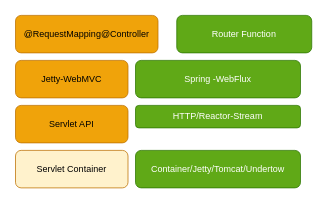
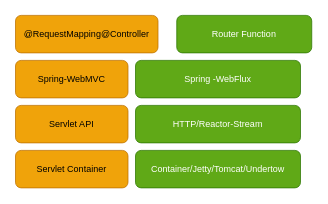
  <mxCell id="0" />
  <mxCell id="1" parent="0" />
  <mxCell id="2" value="@RequestMapping@Controller" style="rounded=1;whiteSpace=wrap;html=1;fillColor=#f0a30a;strokeColor=#BD7000;fontColor=#000000;" vertex="1" parent="1"><mxGeometry x="20" y="20" width="190" height="50" as="geometry" /></mxCell>
  <mxCell id="3" value="Router Function" style="rounded=1;whiteSpace=wrap;html=1;fillColor=#60a917;strokeColor=#2D7600;fontColor=#ffffff;" vertex="1" parent="1"><mxGeometry x="235" y="20" width="180" height="50" as="geometry" /></mxCell>
- <mxCell id="4" value="Jetty-WebMVC" style="rounded=1;whiteSpace=wrap;html=1;fillColor=#f0a30a;strokeColor=#BD7000;fontColor=#000000;" vertex="1" parent="1"><mxGeometry x="20" y="80" width="150" height="50" as="geometry" /></mxCell>
+ <mxCell id="4" value="Spring-WebMVC" style="rounded=1;whiteSpace=wrap;html=1;fillColor=#f0a30a;strokeColor=#BD7000;fontColor=#000000;" vertex="1" parent="1"><mxGeometry x="20" y="80" width="150" height="50" as="geometry" /></mxCell>
  <mxCell id="5" value="Spring -WebFlux" style="rounded=1;whiteSpace=wrap;html=1;fillColor=#60a917;strokeColor=#2D7600;fontColor=#ffffff;" vertex="1" parent="1"><mxGeometry x="180" y="80" width="220" height="50" as="geometry" /></mxCell>
  <mxCell id="6" value="Container/Jetty/Tomcat/Undertow" style="rounded=1;whiteSpace=wrap;html=1;fillColor=#60a917;strokeColor=#2D7600;fontColor=#ffffff;" vertex="1" parent="1"><mxGeometry x="180" y="200" width="220" height="50" as="geometry" /></mxCell>
- <mxCell id="7" value="Servlet Container" style="rounded=1;whiteSpace=wrap;html=1;fillColor=#fff2cc;strokeColor=#BD7000;fontColor=#000000;" vertex="1" parent="1"><mxGeometry x="20" y="200" width="150" height="50" as="geometry" /></mxCell>
- <mxCell id="8" value="HTTP/Reactor-Stream" style="rounded=1;whiteSpace=wrap;html=1;fillColor=#60a917;strokeColor=#2D7600;fontColor=#ffffff;" vertex="1" parent="1"><mxGeometry x="180" y="140" width="220" height="30" as="geometry" /></mxCell>
+ <mxCell id="7" value="Servlet Container" style="rounded=1;whiteSpace=wrap;html=1;fillColor=#f0a30a;strokeColor=#BD7000;fontColor=#000000;" vertex="1" parent="1"><mxGeometry x="20" y="200" width="150" height="50" as="geometry" /></mxCell>
+ <mxCell id="8" value="HTTP/Reactor-Stream" style="rounded=1;whiteSpace=wrap;html=1;fillColor=#60a917;strokeColor=#2D7600;fontColor=#ffffff;" vertex="1" parent="1"><mxGeometry x="180" y="140" width="220" height="50" as="geometry" /></mxCell>
  <mxCell id="9" value="Servlet API" style="rounded=1;whiteSpace=wrap;html=1;fillColor=#f0a30a;strokeColor=#BD7000;fontColor=#000000;" vertex="1" parent="1"><mxGeometry x="20" y="140" width="150" height="50" as="geometry" /></mxCell>
